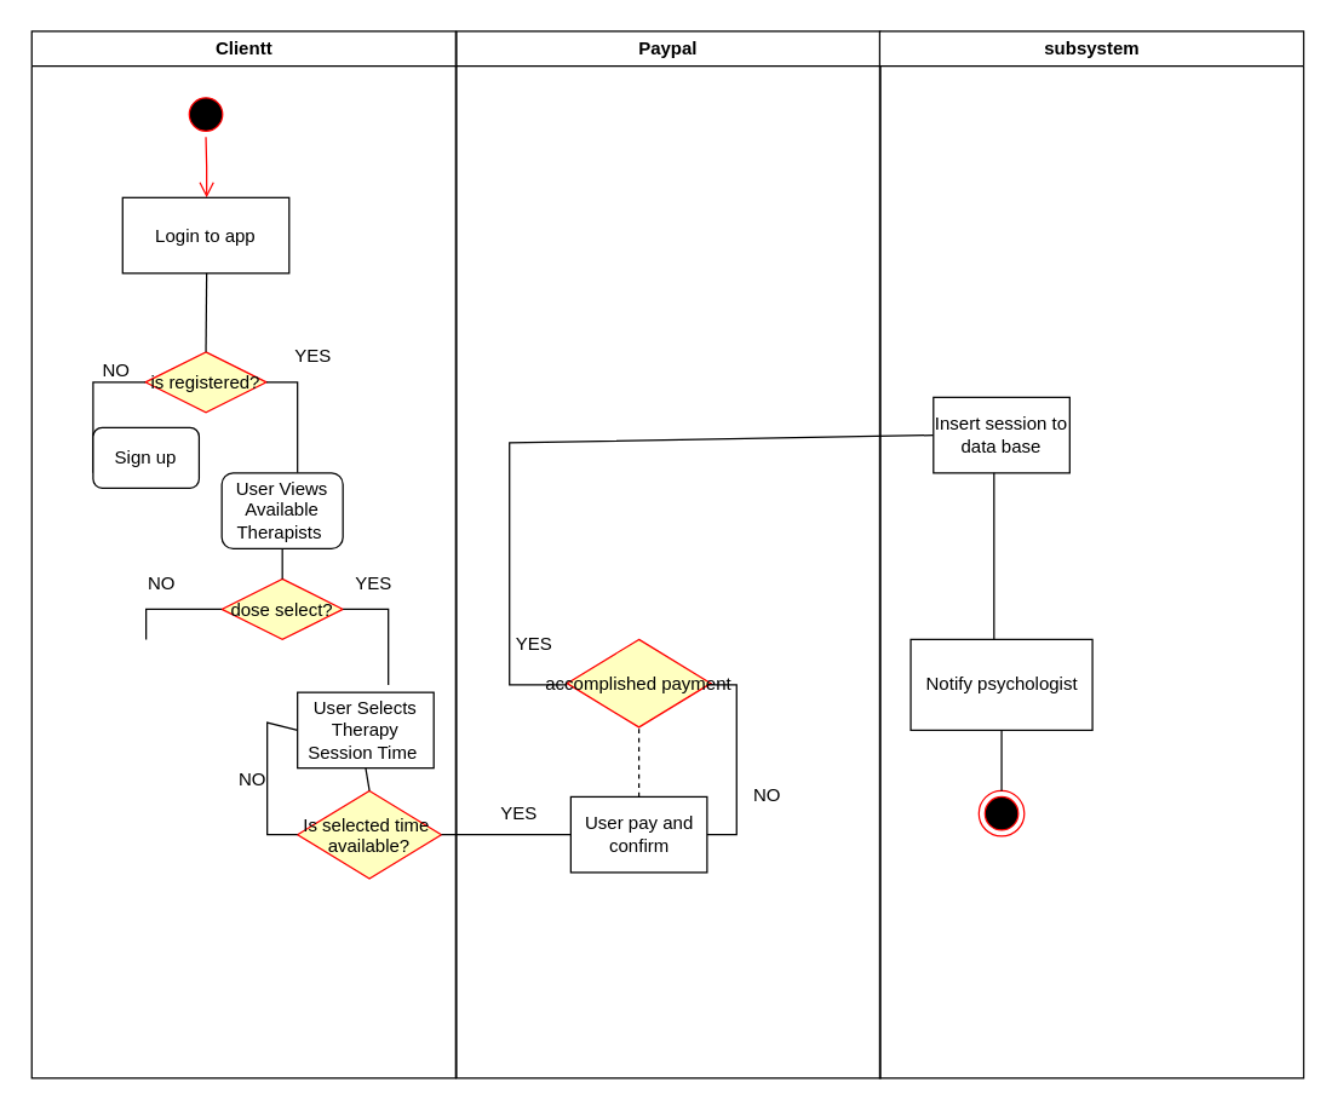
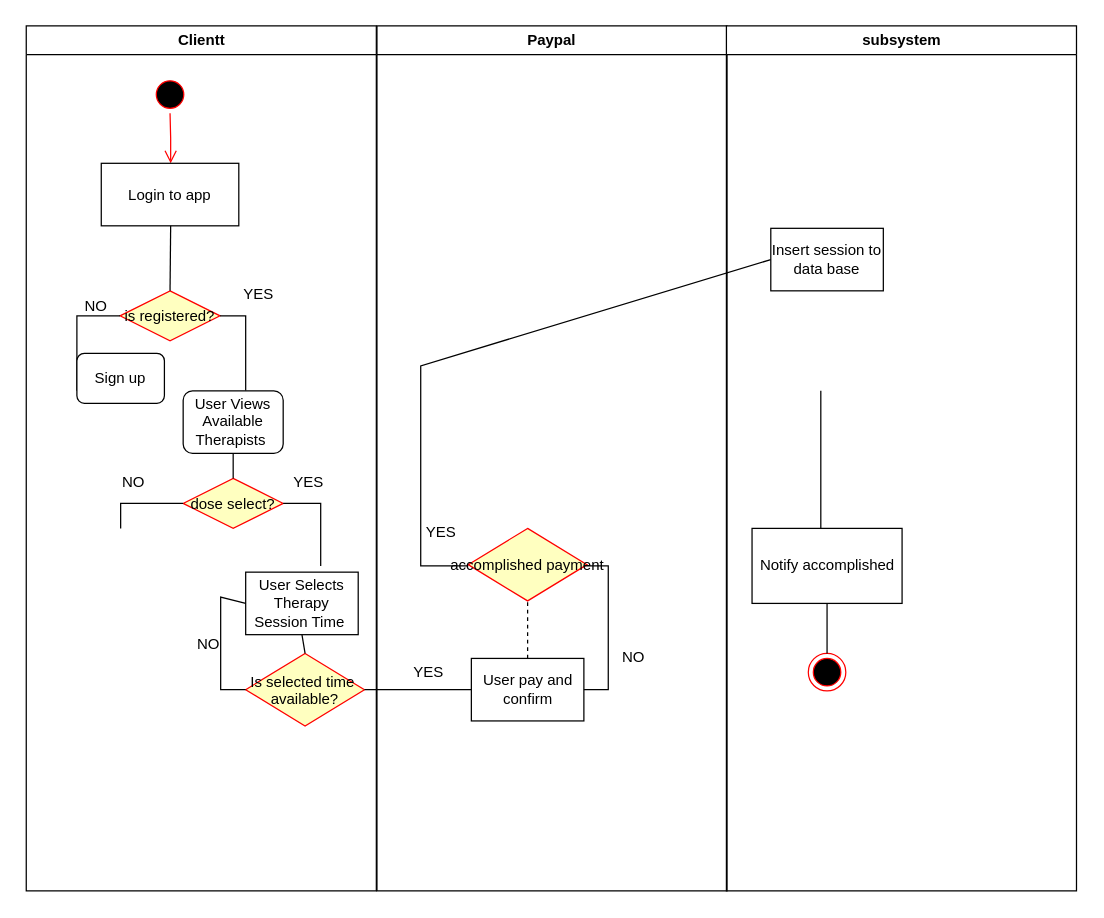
  <mxCell id="0" />
  <mxCell id="1" parent="0" />
  <mxCell id="2" value="Clientt" style="swimlane;whiteSpace=wrap" parent="1" vertex="1"><mxGeometry x="20.5" y="20" width="280" height="692" as="geometry" /></mxCell>
  <mxCell id="3" value="" style="ellipse;shape=startState;fillColor=#000000;strokeColor=#ff0000;" parent="2" vertex="1"><mxGeometry x="100" y="40" width="30" height="30" as="geometry" /></mxCell>
  <mxCell id="4" value="" style="edgeStyle=elbowEdgeStyle;elbow=horizontal;verticalAlign=bottom;endArrow=open;endSize=8;strokeColor=#FF0000;endFill=1;rounded=0" parent="2" source="3" target="5" edge="1"><mxGeometry x="100" y="40" as="geometry"><mxPoint x="115" y="110" as="targetPoint" /></mxGeometry></mxCell>
  <mxCell id="5" value="Login to app" style="" parent="2" vertex="1"><mxGeometry x="60" y="110" width="110" height="50" as="geometry" /></mxCell>
  <mxCell id="6" value="is registered?" style="rhombus;fillColor=#ffffc0;strokeColor=#ff0000;" vertex="1" parent="2"><mxGeometry x="75" y="212" width="80" height="40" as="geometry" /></mxCell>
  <mxCell id="7" value="" style="endArrow=none;html=1;rounded=0;exitX=0.5;exitY=0;exitDx=0;exitDy=0;" edge="1" parent="2" source="6"><mxGeometry width="50" height="50" relative="1" as="geometry"><mxPoint x="65.5" y="210" as="sourcePoint" /><mxPoint x="115.5" y="160" as="targetPoint" /></mxGeometry></mxCell>
  <mxCell id="8" value="" style="endArrow=none;html=1;rounded=0;entryX=0.625;entryY=0;entryDx=0;entryDy=0;entryPerimeter=0;" edge="1" parent="2" target="11"><mxGeometry width="50" height="50" relative="1" as="geometry"><mxPoint x="155" y="232" as="sourcePoint" /><mxPoint x="195.5" y="302" as="targetPoint" /><Array as="points"><mxPoint x="175.5" y="232" /></Array></mxGeometry></mxCell>
  <mxCell id="9" value="" style="endArrow=none;html=1;rounded=0;" edge="1" parent="2"><mxGeometry width="50" height="50" relative="1" as="geometry"><mxPoint x="75" y="232" as="sourcePoint" /><mxPoint x="40.5" y="292" as="targetPoint" /><Array as="points"><mxPoint x="40.5" y="232" /></Array></mxGeometry></mxCell>
  <mxCell id="10" value="Sign up" style="rounded=1;whiteSpace=wrap;html=1;" vertex="1" parent="2"><mxGeometry x="40.5" y="262" width="70" height="40" as="geometry" /></mxCell>
  <mxCell id="11" value="User Views Available Therapists&amp;nbsp;" style="rounded=1;whiteSpace=wrap;html=1;" vertex="1" parent="2"><mxGeometry x="125.5" y="292" width="80" height="50" as="geometry" /></mxCell>
  <mxCell id="12" value="dose select?" style="rhombus;fillColor=#ffffc0;strokeColor=#ff0000;" vertex="1" parent="2"><mxGeometry x="125.5" y="362" width="80" height="40" as="geometry" /></mxCell>
  <mxCell id="13" value="" style="endArrow=none;html=1;rounded=0;entryX=0.5;entryY=1;entryDx=0;entryDy=0;exitX=0.5;exitY=0;exitDx=0;exitDy=0;" edge="1" parent="2" source="12" target="11"><mxGeometry width="50" height="50" relative="1" as="geometry"><mxPoint x="195.5" y="372" as="sourcePoint" /><mxPoint x="245.5" y="322" as="targetPoint" /></mxGeometry></mxCell>
  <mxCell id="14" value="" style="endArrow=none;html=1;rounded=0;" edge="1" parent="2"><mxGeometry width="50" height="50" relative="1" as="geometry"><mxPoint x="75.5" y="402" as="sourcePoint" /><mxPoint x="125.5" y="382" as="targetPoint" /><Array as="points"><mxPoint x="75.5" y="382" /></Array></mxGeometry></mxCell>
  <mxCell id="15" value="" style="endArrow=none;html=1;rounded=0;" edge="1" parent="2"><mxGeometry width="50" height="50" relative="1" as="geometry"><mxPoint x="205.5" y="382" as="sourcePoint" /><mxPoint x="235.5" y="432" as="targetPoint" /><Array as="points"><mxPoint x="235.5" y="382" /></Array></mxGeometry></mxCell>
  <mxCell id="16" value="User Selects Therapy Session Time&amp;nbsp;" style="whiteSpace=wrap;html=1;" vertex="1" parent="2"><mxGeometry x="175.5" y="437" width="90" height="50" as="geometry" /></mxCell>
  <mxCell id="17" value="Is selected time &#10;available?" style="rhombus;fillColor=#ffffc0;strokeColor=#ff0000;" vertex="1" parent="2"><mxGeometry x="175.5" y="502" width="95" height="58" as="geometry" /></mxCell>
  <mxCell id="18" value="" style="endArrow=none;html=1;rounded=0;entryX=0.5;entryY=0;entryDx=0;entryDy=0;exitX=0.5;exitY=1;exitDx=0;exitDy=0;" edge="1" parent="2" source="16" target="17"><mxGeometry width="50" height="50" relative="1" as="geometry"><mxPoint x="235" y="482" as="sourcePoint" /><mxPoint x="165.5" y="492" as="targetPoint" /></mxGeometry></mxCell>
  <mxCell id="19" value="" style="endArrow=none;html=1;rounded=0;exitX=0;exitY=0.5;exitDx=0;exitDy=0;entryX=0;entryY=0.5;entryDx=0;entryDy=0;" edge="1" parent="2" source="17" target="16"><mxGeometry width="50" height="50" relative="1" as="geometry"><mxPoint x="133" y="502" as="sourcePoint" /><mxPoint x="155.5" y="462" as="targetPoint" /><Array as="points"><mxPoint x="155.5" y="531" /><mxPoint x="155.5" y="457" /></Array></mxGeometry></mxCell>
  <mxCell id="20" value="Paypal" style="swimlane;whiteSpace=wrap" parent="1" vertex="1"><mxGeometry x="301" y="20" width="280" height="692" as="geometry" /></mxCell>
  <mxCell id="21" value="YES" style="text;html=1;align=center;verticalAlign=middle;resizable=0;points=[];autosize=1;strokeColor=none;fillColor=none;" vertex="1" parent="20"><mxGeometry x="15.5" y="502" width="50" height="30" as="geometry" /></mxCell>
  <mxCell id="22" value="User pay and confirm" style="whiteSpace=wrap;html=1;" vertex="1" parent="20"><mxGeometry x="75.5" y="506" width="90" height="50" as="geometry" /></mxCell>
  <mxCell id="23" value="accomplished payment" style="rhombus;fillColor=#ffffc0;strokeColor=#ff0000;" vertex="1" parent="20"><mxGeometry x="73" y="402" width="95" height="58" as="geometry" /></mxCell>
  <mxCell id="24" value="" style="endArrow=none;html=1;rounded=0;exitX=0.5;exitY=0;exitDx=0;exitDy=0;entryX=0.5;entryY=1;entryDx=0;entryDy=0;dashed=1;" edge="1" parent="20" source="22" target="23"><mxGeometry width="50" height="50" relative="1" as="geometry"><mxPoint x="75.5" y="510" as="sourcePoint" /><mxPoint x="125.5" y="460" as="targetPoint" /></mxGeometry></mxCell>
  <mxCell id="25" value="" style="endArrow=none;html=1;rounded=0;entryX=1;entryY=0.5;entryDx=0;entryDy=0;" edge="1" parent="20" target="22"><mxGeometry width="50" height="50" relative="1" as="geometry"><mxPoint x="165.5" y="432" as="sourcePoint" /><mxPoint x="215.5" y="382" as="targetPoint" /><Array as="points"><mxPoint x="185" y="432" /><mxPoint x="185" y="531" /></Array></mxGeometry></mxCell>
  <mxCell id="26" value="" style="endArrow=none;html=1;rounded=0;exitX=0;exitY=0.5;exitDx=0;exitDy=0;" edge="1" parent="20" source="30"><mxGeometry width="50" height="50" relative="1" as="geometry"><mxPoint x="35" y="312" as="sourcePoint" /><mxPoint x="73" y="432" as="targetPoint" /><Array as="points"><mxPoint x="35" y="272" /><mxPoint x="35" y="432" /></Array></mxGeometry></mxCell>
  <mxCell id="27" value="YES&lt;div&gt;&lt;br&gt;&lt;/div&gt;" style="text;html=1;align=center;verticalAlign=middle;resizable=0;points=[];autosize=1;strokeColor=none;fillColor=none;" vertex="1" parent="20"><mxGeometry x="25.5" y="392" width="50" height="40" as="geometry" /></mxCell>
  <mxCell id="28" value="subsystem" style="swimlane;whiteSpace=wrap" parent="1" vertex="1"><mxGeometry x="580.5" y="20" width="280" height="692" as="geometry" /></mxCell>
  <mxCell id="29" value="" style="whiteSpace=wrap;html=1;" vertex="1" parent="28"><mxGeometry x="20.5" y="402" width="120" height="60" as="geometry" /></mxCell>
- <mxCell id="30" value="Insert session to data base" style="whiteSpace=wrap;html=1;" vertex="1" parent="28"><mxGeometry x="35.5" y="242" width="90" height="50" as="geometry" /></mxCell>
+ <mxCell id="30" value="Insert session to data base" style="whiteSpace=wrap;html=1;" vertex="1" parent="28"><mxGeometry x="35.5" y="162" width="90" height="50" as="geometry" /></mxCell>
  <mxCell id="31" value="" style="endArrow=none;html=1;rounded=0;" edge="1" parent="28"><mxGeometry width="50" height="50" relative="1" as="geometry"><mxPoint x="75.5" y="292" as="sourcePoint" /><mxPoint x="75.5" y="402" as="targetPoint" /></mxGeometry></mxCell>
  <mxCell id="32" value="" style="ellipse;html=1;shape=endState;fillColor=#000000;strokeColor=#ff0000;" vertex="1" parent="28"><mxGeometry x="65.5" y="502" width="30" height="30" as="geometry" /></mxCell>
- <mxCell id="33" value="Notify psychologist" style="text;html=1;align=center;verticalAlign=middle;resizable=0;points=[];autosize=1;strokeColor=none;fillColor=none;" vertex="1" parent="28"><mxGeometry x="20.5" y="417" width="120" height="30" as="geometry" /></mxCell>
+ <mxCell id="33" value="Notify accomplished" style="text;html=1;align=center;verticalAlign=middle;resizable=0;points=[];autosize=1;strokeColor=none;fillColor=none;" vertex="1" parent="28"><mxGeometry x="20.5" y="417" width="120" height="30" as="geometry" /></mxCell>
  <mxCell id="34" value="" style="endArrow=none;html=1;rounded=0;exitX=0.5;exitY=0;exitDx=0;exitDy=0;" edge="1" parent="28" source="32" target="29"><mxGeometry width="50" height="50" relative="1" as="geometry"><mxPoint x="20.5" y="512" as="sourcePoint" /><mxPoint x="70.5" y="462" as="targetPoint" /></mxGeometry></mxCell>
  <mxCell id="35" value="NO" style="text;html=1;align=center;verticalAlign=middle;resizable=0;points=[];autosize=1;strokeColor=none;fillColor=none;" vertex="1" parent="1"><mxGeometry x="56" y="230" width="40" height="30" as="geometry" /></mxCell>
  <mxCell id="36" value="YES" style="text;html=1;align=center;verticalAlign=middle;resizable=0;points=[];autosize=1;strokeColor=none;fillColor=none;" vertex="1" parent="1"><mxGeometry x="181" y="220" width="50" height="30" as="geometry" /></mxCell>
  <mxCell id="37" value="NO" style="text;html=1;align=center;verticalAlign=middle;resizable=0;points=[];autosize=1;strokeColor=none;fillColor=none;" vertex="1" parent="1"><mxGeometry x="86" y="370" width="40" height="30" as="geometry" /></mxCell>
  <mxCell id="38" value="YES" style="text;html=1;align=center;verticalAlign=middle;resizable=0;points=[];autosize=1;strokeColor=none;fillColor=none;" vertex="1" parent="1"><mxGeometry x="221" y="370" width="50" height="30" as="geometry" /></mxCell>
  <mxCell id="39" value="NO" style="text;html=1;align=center;verticalAlign=middle;resizable=0;points=[];autosize=1;strokeColor=none;fillColor=none;" vertex="1" parent="1"><mxGeometry x="146" y="500" width="40" height="30" as="geometry" /></mxCell>
  <mxCell id="40" value="" style="endArrow=none;html=1;rounded=0;exitX=1;exitY=0.5;exitDx=0;exitDy=0;entryX=0;entryY=0.5;entryDx=0;entryDy=0;" edge="1" parent="1" source="17" target="22"><mxGeometry width="50" height="50" relative="1" as="geometry"><mxPoint x="296" y="552" as="sourcePoint" /><mxPoint x="376" y="552" as="targetPoint" /></mxGeometry></mxCell>
  <mxCell id="41" value="NO" style="text;html=1;align=center;verticalAlign=middle;resizable=0;points=[];autosize=1;strokeColor=none;fillColor=none;" vertex="1" parent="1"><mxGeometry x="486" y="510" width="40" height="30" as="geometry" /></mxCell>
